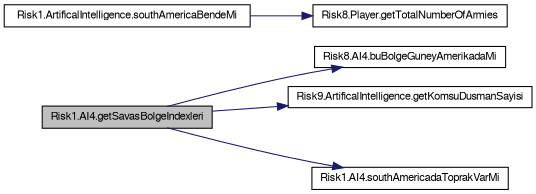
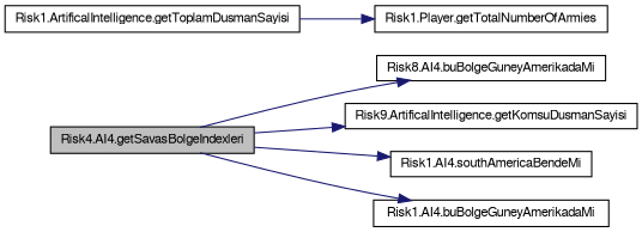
  digraph {
    rankdir=LR
    node [color=black fontname=FreeSans fontsize=10 shape=record]
    edge [color=midnightblue fontname=FreeSans fontsize=10 labelfontname=FreeSans labelfontsize=10 style=solid]
-   n1 [fillcolor=grey75 fontcolor=black height=0.2 label="Risk1.AI4.getSavasBolgeIndexleri" style=filled width=0.4]
+   n1 [fillcolor=grey75 fontcolor=black height=0.2 label="Risk4.AI4.getSavasBolgeIndexleri" style=filled width=0.4]
    n2 [height=0.2 label="Risk8.AI4.buBolgeGuneyAmerikadaMi" width=0.4]
    n3 [height=0.2 label="Risk9.ArtificalIntelligence.getKomsuDusmanSayisi" width=0.4]
-   n5 [height=0.2 label="Risk1.AI4.southAmericadaToprakVarMi" width=0.4]
-   n6 [height=0.2 label="Risk1.ArtificalIntelligence.southAmericaBendeMi" width=0.4]
-   n7 [height=0.2 label="Risk8.Player.getTotalNumberOfArmies" width=0.4]
+   n4 [height=0.2 label="Risk1.AI4.southAmericaBendeMi" width=0.4]
+   n5 [height=0.2 label="Risk1.AI4.buBolgeGuneyAmerikadaMi" width=0.4]
+   n6 [height=0.2 label="Risk1.ArtificalIntelligence.getToplamDusmanSayisi" width=0.4]
+   n7 [height=0.2 label="Risk1.Player.getTotalNumberOfArmies" width=0.4]
    n1 -> n2
    n1 -> n3
+   n1 -> n4
    n1 -> n5
    n6 -> n7
  }
